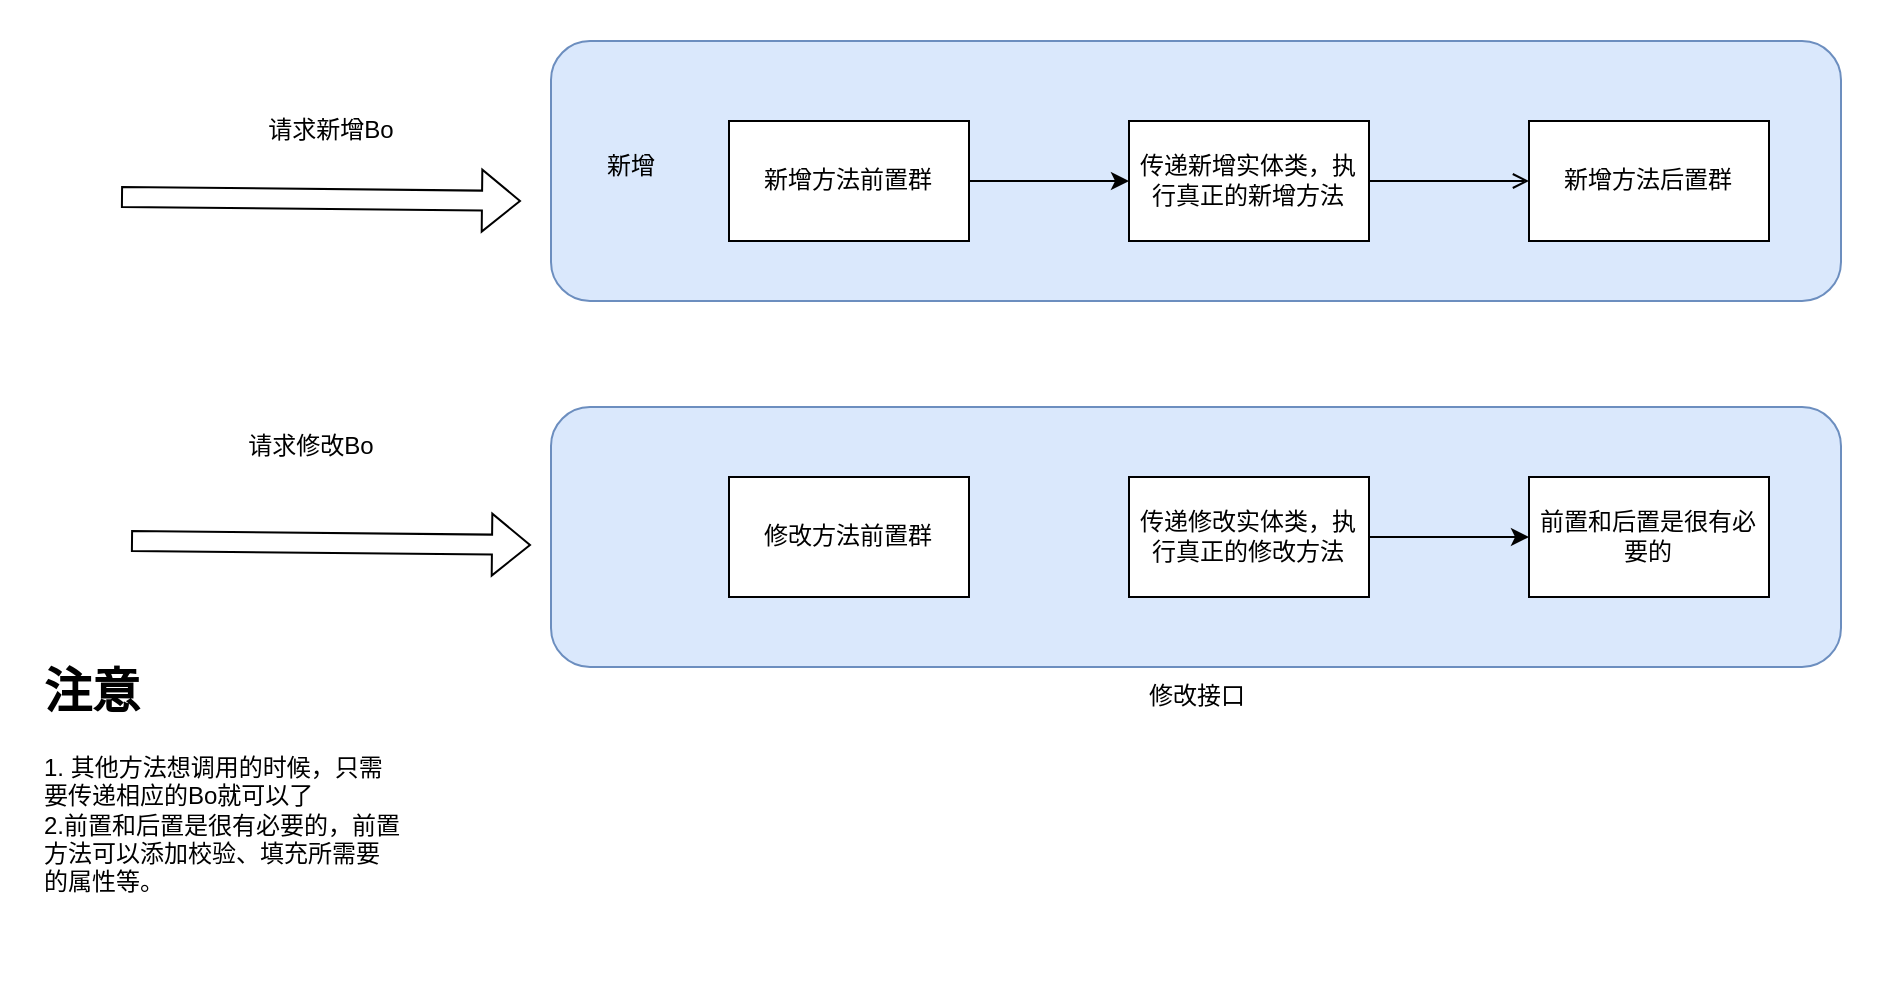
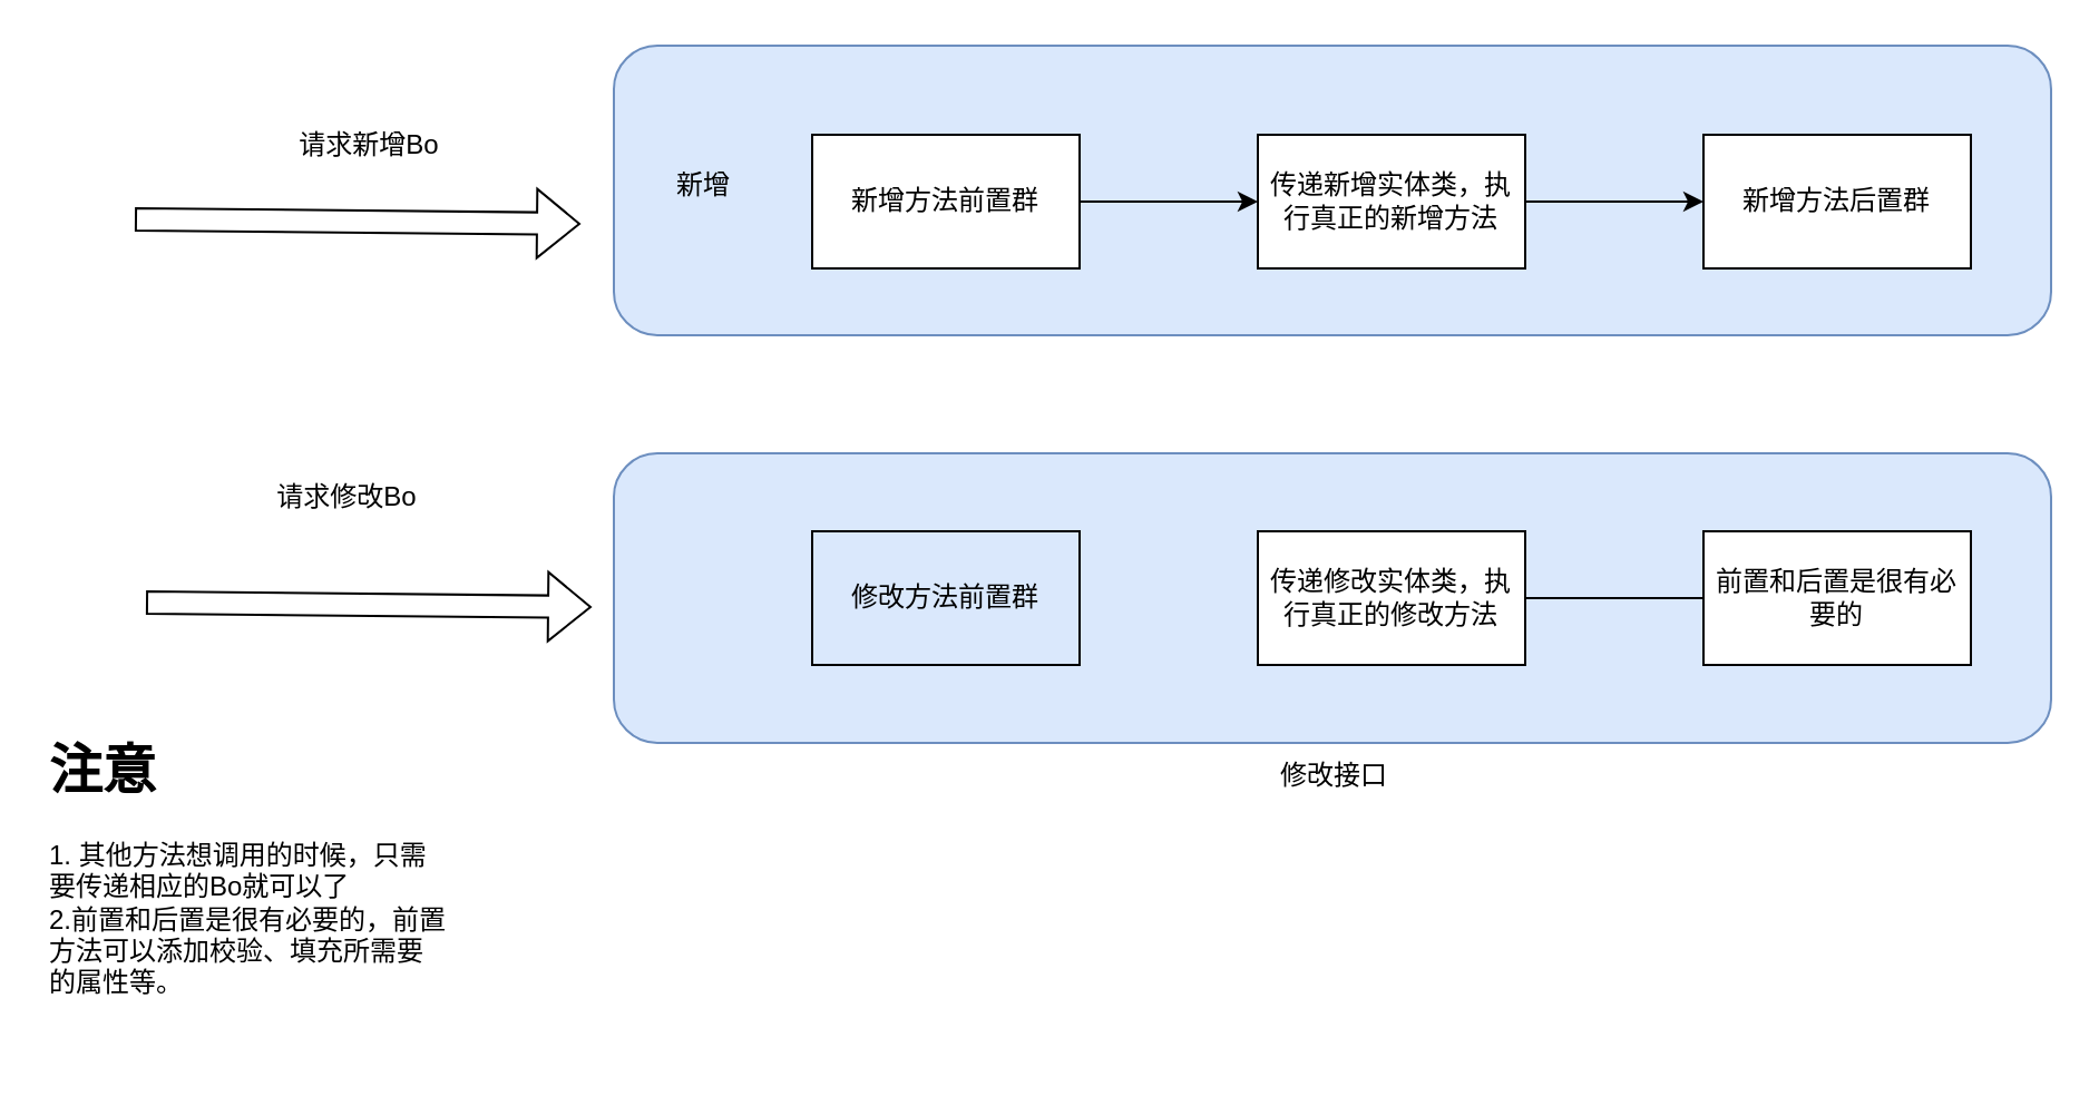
  <mxCell id="0" />
  <mxCell id="1" parent="0" />
  <mxCell id="2" value="" style="rounded=1;whiteSpace=wrap;html=1;fillColor=#dae8fc;strokeColor=#6c8ebf;" vertex="1" parent="1"><mxGeometry x="275" y="203" width="645" height="130" as="geometry" /></mxCell>
  <mxCell id="3" value="" style="rounded=1;whiteSpace=wrap;html=1;fillColor=#dae8fc;strokeColor=#6c8ebf;" vertex="1" parent="1"><mxGeometry x="275" y="20" width="645" height="130" as="geometry" /></mxCell>
  <mxCell id="4" value="" style="shape=flexArrow;endArrow=classic;html=1;rounded=0;" edge="1" parent="1"><mxGeometry width="50" height="50" relative="1" as="geometry"><mxPoint x="60" y="98" as="sourcePoint" /><mxPoint x="260" y="100" as="targetPoint" /></mxGeometry></mxCell>
  <mxCell id="5" value="请求新增Bo" style="text;html=1;align=center;verticalAlign=middle;resizable=0;points=[];autosize=1;strokeColor=none;fillColor=none;" vertex="1" parent="1"><mxGeometry x="120" y="50" width="90" height="30" as="geometry" /></mxCell>
  <mxCell id="6" value="" style="edgeStyle=orthogonalEdgeStyle;rounded=0;orthogonalLoop=1;jettySize=auto;html=1;" edge="1" parent="1" source="7" target="10"><mxGeometry relative="1" as="geometry" /></mxCell>
  <mxCell id="7" value="新增方法前置群" style="rounded=0;whiteSpace=wrap;html=1;" vertex="1" parent="1"><mxGeometry x="364" y="60" width="120" height="60" as="geometry" /></mxCell>
- <mxCell id="8" value="修改方法前置群" style="rounded=0;whiteSpace=wrap;html=1;" vertex="1" parent="1"><mxGeometry x="364" y="238" width="120" height="60" as="geometry" /></mxCell>
- <mxCell id="9" value="" style="edgeStyle=orthogonalEdgeStyle;rounded=0;orthogonalLoop=1;jettySize=auto;html=1;endArrow=open;" edge="1" parent="1" source="10" target="13"><mxGeometry relative="1" as="geometry" /></mxCell>
+ <mxCell id="8" value="修改方法前置群" style="rounded=0;whiteSpace=wrap;html=1;fillColor=#dae8fc;" vertex="1" parent="1"><mxGeometry x="364" y="238" width="120" height="60" as="geometry" /></mxCell>
+ <mxCell id="9" value="" style="edgeStyle=orthogonalEdgeStyle;rounded=0;orthogonalLoop=1;jettySize=auto;html=1;" edge="1" parent="1" source="10" target="13"><mxGeometry relative="1" as="geometry" /></mxCell>
  <mxCell id="10" value="传递新增实体类，执行真正的新增方法" style="rounded=0;whiteSpace=wrap;html=1;" vertex="1" parent="1"><mxGeometry x="564" y="60" width="120" height="60" as="geometry" /></mxCell>
- <mxCell id="11" value="" style="edgeStyle=orthogonalEdgeStyle;rounded=0;orthogonalLoop=1;jettySize=auto;html=1;" edge="1" parent="1" source="12" target="14"><mxGeometry relative="1" as="geometry" /></mxCell>
+ <mxCell id="11" value="" style="edgeStyle=orthogonalEdgeStyle;rounded=0;orthogonalLoop=1;jettySize=auto;html=1;endArrow=none;" edge="1" parent="1" source="12" target="14"><mxGeometry relative="1" as="geometry" /></mxCell>
  <mxCell id="12" value="传递修改实体类，执行真正的修改方法" style="rounded=0;whiteSpace=wrap;html=1;" vertex="1" parent="1"><mxGeometry x="564" y="238" width="120" height="60" as="geometry" /></mxCell>
  <mxCell id="13" value="新增方法后置群" style="rounded=0;whiteSpace=wrap;html=1;" vertex="1" parent="1"><mxGeometry x="764" y="60" width="120" height="60" as="geometry" /></mxCell>
  <mxCell id="14" value="前置和后置是很有必要的" style="rounded=0;whiteSpace=wrap;html=1;" vertex="1" parent="1"><mxGeometry x="764" y="238" width="120" height="60" as="geometry" /></mxCell>
  <mxCell id="15" value="&lt;h1 style=&quot;margin-top: 0px;&quot;&gt;注意&lt;/h1&gt;&lt;div&gt;1. 其他方法想调用的时候，只需要传递相应的Bo就可以了&lt;/div&gt;&lt;div&gt;2.前置和后置是很有必要的，前置方法可以添加校验、填充所需要的属性等。&lt;/div&gt;" style="text;html=1;whiteSpace=wrap;overflow=hidden;rounded=0;" vertex="1" parent="1"><mxGeometry x="20" y="325" width="180" height="145" as="geometry" /></mxCell>
  <mxCell id="16" value="修改接口" style="text;html=1;align=center;verticalAlign=middle;resizable=0;points=[];autosize=1;strokeColor=none;fillColor=none;" vertex="1" parent="1"><mxGeometry x="562.5" y="333" width="70" height="30" as="geometry" /></mxCell>
  <mxCell id="17" value="新增" style="text;html=1;align=center;verticalAlign=middle;resizable=0;points=[];autosize=1;strokeColor=none;fillColor=none;" vertex="1" parent="1"><mxGeometry x="290" y="68" width="50" height="30" as="geometry" /></mxCell>
  <mxCell id="18" value="请求修改Bo" style="text;html=1;align=center;verticalAlign=middle;resizable=0;points=[];autosize=1;strokeColor=none;fillColor=none;" vertex="1" parent="1"><mxGeometry x="110" y="208" width="90" height="30" as="geometry" /></mxCell>
  <mxCell id="19" value="" style="shape=flexArrow;endArrow=classic;html=1;rounded=0;" edge="1" parent="1"><mxGeometry width="50" height="50" relative="1" as="geometry"><mxPoint x="65" y="270" as="sourcePoint" /><mxPoint x="265" y="272" as="targetPoint" /></mxGeometry></mxCell>
